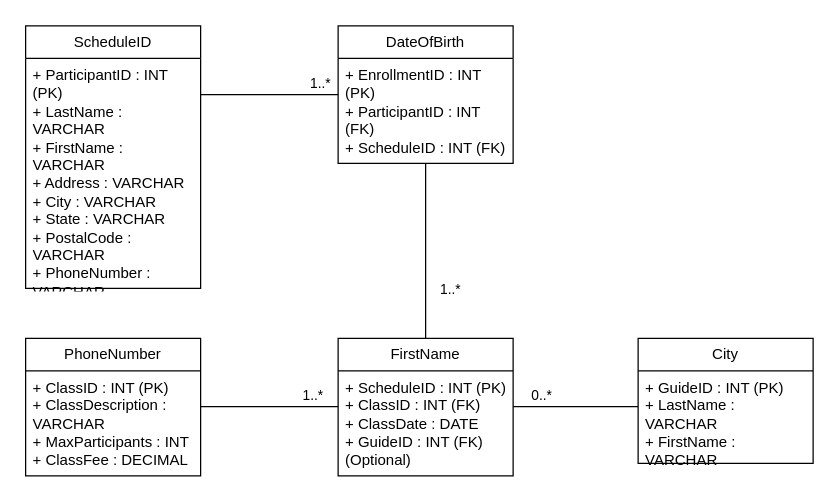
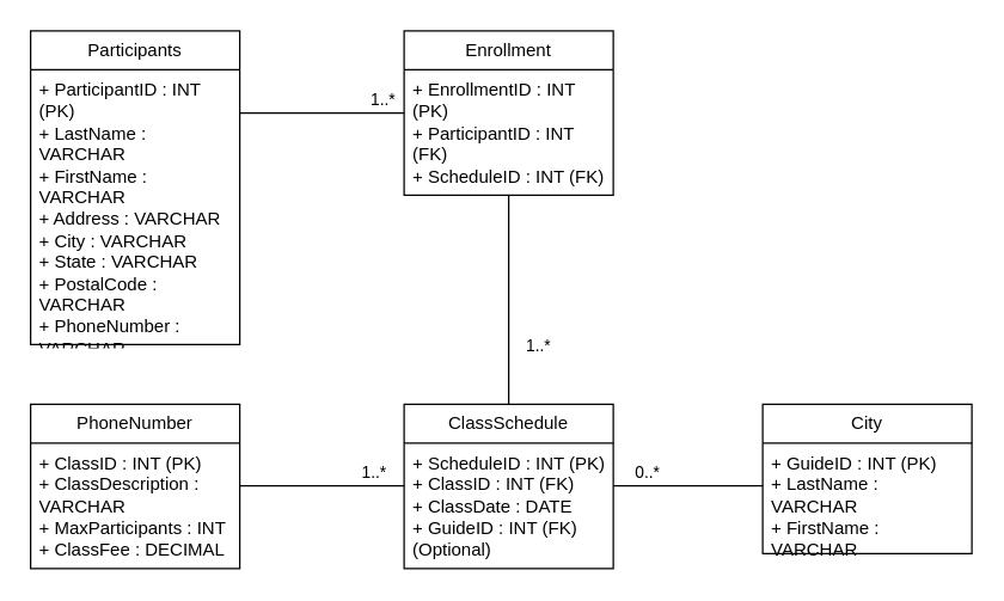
  <mxCell id="0" />
  <mxCell id="1" parent="0" />
- <mxCell id="2" value="DateOfBirth" style="swimlane;fontStyle=0;childLayout=stackLayout;horizontal=1;startSize=26;fillColor=none;horizontalStack=0;resizeParent=1;resizeParentMax=0;resizeLast=0;collapsible=1;marginBottom=0;whiteSpace=wrap;html=1;" parent="1" vertex="1"><mxGeometry x="270" y="20" width="140" height="110" as="geometry" /></mxCell>
+ <mxCell id="2" value="Enrollment" style="swimlane;fontStyle=0;childLayout=stackLayout;horizontal=1;startSize=26;fillColor=none;horizontalStack=0;resizeParent=1;resizeParentMax=0;resizeLast=0;collapsible=1;marginBottom=0;whiteSpace=wrap;html=1;" parent="1" vertex="1"><mxGeometry x="270" y="20" width="140" height="110" as="geometry" /></mxCell>
  <mxCell id="3" value="+ EnrollmentID : INT (PK)&lt;div&gt;+ ParticipantID : INT (FK)&lt;/div&gt;&lt;div&gt;+ ScheduleID : INT (FK)&lt;/div&gt;" style="text;strokeColor=none;fillColor=none;align=left;verticalAlign=top;spacingLeft=4;spacingRight=4;overflow=hidden;rotatable=0;points=[[0,0.5],[1,0.5]];portConstraint=eastwest;whiteSpace=wrap;html=1;" parent="2" vertex="1"><mxGeometry y="26" width="140" height="84" as="geometry" /></mxCell>
- <mxCell id="4" value="ScheduleID" style="swimlane;fontStyle=0;childLayout=stackLayout;horizontal=1;startSize=26;fillColor=none;horizontalStack=0;resizeParent=1;resizeParentMax=0;resizeLast=0;collapsible=1;marginBottom=0;whiteSpace=wrap;html=1;" parent="1" vertex="1"><mxGeometry x="20" y="20" width="140" height="210" as="geometry" /></mxCell>
+ <mxCell id="4" value="Participants" style="swimlane;fontStyle=0;childLayout=stackLayout;horizontal=1;startSize=26;fillColor=none;horizontalStack=0;resizeParent=1;resizeParentMax=0;resizeLast=0;collapsible=1;marginBottom=0;whiteSpace=wrap;html=1;" parent="1" vertex="1"><mxGeometry x="20" y="20" width="140" height="210" as="geometry" /></mxCell>
  <mxCell id="5" value="+ ParticipantID : INT (PK)&lt;div&gt;+ LastName : VARCHAR&lt;/div&gt;&lt;div&gt;+ FirstName : VARCHAR&lt;/div&gt;&lt;div&gt;+ Address : VARCHAR&lt;/div&gt;&lt;div&gt;+ City : VARCHAR&lt;/div&gt;&lt;div&gt;+ State : VARCHAR&lt;/div&gt;&lt;div&gt;+ PostalCode : VARCHAR&lt;/div&gt;&lt;div&gt;+ PhoneNumber : VARCHAR&lt;/div&gt;&lt;div&gt;+ DateOfBirth : DATE&lt;/div&gt;" style="text;strokeColor=none;fillColor=none;align=left;verticalAlign=top;spacingLeft=4;spacingRight=4;overflow=hidden;rotatable=0;points=[[0,0.5],[1,0.5]];portConstraint=eastwest;whiteSpace=wrap;html=1;" parent="4" vertex="1"><mxGeometry y="26" width="140" height="184" as="geometry" /></mxCell>
  <mxCell id="6" value="PhoneNumber" style="swimlane;fontStyle=0;childLayout=stackLayout;horizontal=1;startSize=26;fillColor=none;horizontalStack=0;resizeParent=1;resizeParentMax=0;resizeLast=0;collapsible=1;marginBottom=0;whiteSpace=wrap;html=1;" parent="1" vertex="1"><mxGeometry x="20" y="270" width="140" height="110" as="geometry" /></mxCell>
  <mxCell id="7" value="+ ClassID : INT (PK)&lt;div&gt;+ ClassDescription : VARCHAR&lt;/div&gt;&lt;div&gt;+ MaxParticipants : INT&lt;/div&gt;&lt;div&gt;+ ClassFee : DECIMAL&lt;/div&gt;" style="text;strokeColor=none;fillColor=none;align=left;verticalAlign=top;spacingLeft=4;spacingRight=4;overflow=hidden;rotatable=0;points=[[0,0.5],[1,0.5]];portConstraint=eastwest;whiteSpace=wrap;html=1;" parent="6" vertex="1"><mxGeometry y="26" width="140" height="84" as="geometry" /></mxCell>
- <mxCell id="8" value="FirstName" style="swimlane;fontStyle=0;childLayout=stackLayout;horizontal=1;startSize=26;fillColor=none;horizontalStack=0;resizeParent=1;resizeParentMax=0;resizeLast=0;collapsible=1;marginBottom=0;whiteSpace=wrap;html=1;" parent="1" vertex="1"><mxGeometry x="270" y="270" width="140" height="110" as="geometry" /></mxCell>
+ <mxCell id="8" value="ClassSchedule" style="swimlane;fontStyle=0;childLayout=stackLayout;horizontal=1;startSize=26;fillColor=none;horizontalStack=0;resizeParent=1;resizeParentMax=0;resizeLast=0;collapsible=1;marginBottom=0;whiteSpace=wrap;html=1;" parent="1" vertex="1"><mxGeometry x="270" y="270" width="140" height="110" as="geometry" /></mxCell>
  <mxCell id="9" value="+ ScheduleID : INT (PK)&lt;div&gt;+ ClassID : INT (FK)&lt;/div&gt;&lt;div&gt;+ ClassDate : DATE&lt;/div&gt;&lt;div&gt;+ GuideID : INT (FK) (Optional)&lt;/div&gt;" style="text;strokeColor=none;fillColor=none;align=left;verticalAlign=top;spacingLeft=4;spacingRight=4;overflow=hidden;rotatable=0;points=[[0,0.5],[1,0.5]];portConstraint=eastwest;whiteSpace=wrap;html=1;" parent="8" vertex="1"><mxGeometry y="26" width="140" height="84" as="geometry" /></mxCell>
  <mxCell id="10" value="City" style="swimlane;fontStyle=0;childLayout=stackLayout;horizontal=1;startSize=26;fillColor=none;horizontalStack=0;resizeParent=1;resizeParentMax=0;resizeLast=0;collapsible=1;marginBottom=0;whiteSpace=wrap;html=1;" parent="1" vertex="1"><mxGeometry x="510" y="270" width="140" height="100" as="geometry" /></mxCell>
  <mxCell id="11" value="+ GuideID : INT (PK)&lt;div&gt;+ LastName : VARCHAR&lt;/div&gt;&lt;div&gt;+ FirstName : VARCHAR&lt;/div&gt;&lt;div&gt;+ Specialty : VARCHAR&lt;/div&gt;" style="text;strokeColor=none;fillColor=none;align=left;verticalAlign=top;spacingLeft=4;spacingRight=4;overflow=hidden;rotatable=0;points=[[0,0.5],[1,0.5]];portConstraint=eastwest;whiteSpace=wrap;html=1;" parent="10" vertex="1"><mxGeometry y="26" width="140" height="74" as="geometry" /></mxCell>
  <mxCell id="12" value="1..*" style="html=1;verticalAlign=bottom;labelBackgroundColor=none;endArrow=none;endFill=0;endSize=6;align=left;rounded=0;entryX=0;entryY=0.5;entryDx=0;entryDy=0;shadow=0;exitX=1;exitY=0.158;exitDx=0;exitDy=0;exitPerimeter=0;" parent="1" source="5" target="2" edge="1"><mxGeometry x="0.556" relative="1" as="geometry"><mxPoint x="180" y="70" as="sourcePoint" /><mxPoint x="270" y="80" as="targetPoint" /><Array as="points" /><mxPoint as="offset" /></mxGeometry></mxCell>
  <mxCell id="13" value="1..*" style="html=1;verticalAlign=bottom;labelBackgroundColor=none;endArrow=none;endFill=0;endSize=6;align=left;rounded=0;exitX=0.5;exitY=1;exitDx=0;exitDy=0;exitPerimeter=0;entryX=0.5;entryY=0;entryDx=0;entryDy=0;" parent="1" source="3" target="8" edge="1"><mxGeometry x="0.571" y="10" relative="1" as="geometry"><mxPoint x="270" y="200.004" as="sourcePoint" /><mxPoint x="340" y="250" as="targetPoint" /><mxPoint as="offset" /><Array as="points"><mxPoint x="340" y="200" /></Array></mxGeometry></mxCell>
  <mxCell id="14" value="1..*" style="html=1;verticalAlign=bottom;labelBackgroundColor=none;endArrow=none;endFill=0;endSize=6;align=left;rounded=0;exitX=1;exitY=0.34;exitDx=0;exitDy=0;exitPerimeter=0;entryX=0;entryY=0.34;entryDx=0;entryDy=0;entryPerimeter=0;" parent="1" source="7" target="9" edge="1"><mxGeometry x="0.455" relative="1" as="geometry"><mxPoint x="180" y="330" as="sourcePoint" /><mxPoint x="250" y="330" as="targetPoint" /><mxPoint as="offset" /><Array as="points" /></mxGeometry></mxCell>
  <mxCell id="15" value="0..*" style="html=1;verticalAlign=bottom;labelBackgroundColor=none;endArrow=none;endFill=0;endSize=6;align=left;rounded=0;entryX=0;entryY=0.386;entryDx=0;entryDy=0;entryPerimeter=0;exitX=1;exitY=0.34;exitDx=0;exitDy=0;exitPerimeter=0;" parent="1" source="9" target="11" edge="1"><mxGeometry x="-0.75" relative="1" as="geometry"><mxPoint x="440" y="325" as="sourcePoint" /><mxPoint x="500" y="324.58" as="targetPoint" /><mxPoint as="offset" /></mxGeometry></mxCell>
